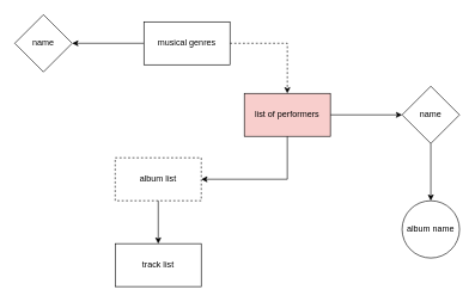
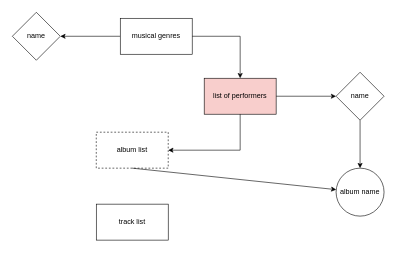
  <mxCell id="0" />
  <mxCell id="1" parent="0" />
  <mxCell id="2" value="" style="edgeStyle=orthogonalEdgeStyle;rounded=0;orthogonalLoop=1;jettySize=auto;html=1;" edge="1" parent="1" source="3" target="11"><mxGeometry relative="1" as="geometry" /></mxCell>
  <mxCell id="3" value="musical genres" style="rounded=0;whiteSpace=wrap;html=1;" vertex="1" parent="1"><mxGeometry x="200" y="30" width="120" height="60" as="geometry" /></mxCell>
- <mxCell id="4" value="" style="endArrow=classic;html=1;rounded=0;exitX=1;exitY=0.5;exitDx=0;exitDy=0;dashed=1;" edge="1" parent="1" source="3" target="6"><mxGeometry width="50" height="50" relative="1" as="geometry"><mxPoint x="340" y="60" as="sourcePoint" /><mxPoint x="400" y="120" as="targetPoint" /><Array as="points"><mxPoint x="400" y="60" /></Array></mxGeometry></mxCell>
+ <mxCell id="4" value="" style="endArrow=classic;html=1;rounded=0;exitX=1;exitY=0.5;exitDx=0;exitDy=0;" edge="1" parent="1" source="3" target="6"><mxGeometry width="50" height="50" relative="1" as="geometry"><mxPoint x="340" y="60" as="sourcePoint" /><mxPoint x="400" y="120" as="targetPoint" /><Array as="points"><mxPoint x="400" y="60" /></Array></mxGeometry></mxCell>
  <mxCell id="5" value="" style="edgeStyle=orthogonalEdgeStyle;rounded=0;orthogonalLoop=1;jettySize=auto;html=1;" edge="1" parent="1" source="6" target="13"><mxGeometry relative="1" as="geometry" /></mxCell>
  <mxCell id="6" value="list of performers" style="rounded=0;whiteSpace=wrap;html=1;fillColor=#f8cecc;" vertex="1" parent="1"><mxGeometry x="340" y="130" width="120" height="60" as="geometry" /></mxCell>
  <mxCell id="7" value="" style="endArrow=classic;html=1;rounded=0;exitX=0.5;exitY=1;exitDx=0;exitDy=0;" edge="1" parent="1" source="6" target="8"><mxGeometry width="50" height="50" relative="1" as="geometry"><mxPoint x="350" y="200" as="sourcePoint" /><mxPoint x="280" y="250" as="targetPoint" /><Array as="points"><mxPoint x="400" y="250" /></Array></mxGeometry></mxCell>
  <mxCell id="8" value="album list" style="rounded=0;whiteSpace=wrap;html=1;dashed=1;" vertex="1" parent="1"><mxGeometry x="160" y="220" width="120" height="60" as="geometry" /></mxCell>
- <mxCell id="9" value="" style="endArrow=classic;html=1;rounded=0;exitX=0.5;exitY=1;exitDx=0;exitDy=0;" edge="1" parent="1" source="8" target="10"><mxGeometry width="50" height="50" relative="1" as="geometry"><mxPoint x="350" y="200" as="sourcePoint" /><mxPoint x="220" y="370" as="targetPoint" /></mxGeometry></mxCell>
+ <mxCell id="9" value="" style="endArrow=classic;html=1;rounded=0;exitX=0.5;exitY=1;exitDx=0;exitDy=0;" edge="1" parent="1" source="8" target="14"><mxGeometry width="50" height="50" relative="1" as="geometry"><mxPoint x="350" y="200" as="sourcePoint" /><mxPoint x="220" y="370" as="targetPoint" /></mxGeometry></mxCell>
  <mxCell id="10" value="track list" style="rounded=0;whiteSpace=wrap;html=1;" vertex="1" parent="1"><mxGeometry x="160" y="340" width="120" height="60" as="geometry" /></mxCell>
  <mxCell id="11" value="name" style="rhombus;whiteSpace=wrap;html=1;rounded=0;" vertex="1" parent="1"><mxGeometry x="20" y="20" width="80" height="80" as="geometry" /></mxCell>
  <mxCell id="12" value="" style="edgeStyle=orthogonalEdgeStyle;rounded=0;orthogonalLoop=1;jettySize=auto;html=1;" edge="1" parent="1" source="13" target="14"><mxGeometry relative="1" as="geometry" /></mxCell>
  <mxCell id="13" value="name" style="rhombus;whiteSpace=wrap;html=1;rounded=0;" vertex="1" parent="1"><mxGeometry x="560" y="120" width="80" height="80" as="geometry" /></mxCell>
  <mxCell id="14" value="album name" style="ellipse;whiteSpace=wrap;html=1;rounded=0;" vertex="1" parent="1"><mxGeometry x="560" y="280" width="80" height="80" as="geometry" /></mxCell>
